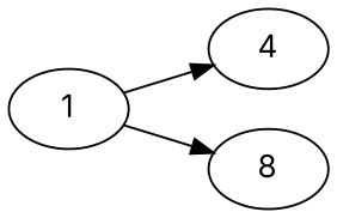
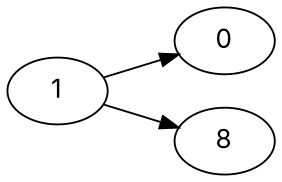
  digraph {
    fontname=Inter
    rankdir=LR
    node [fontname=Inter]
    edge [fontname=Inter]
    n1 [label=1]
-   n2 [label=4]
+   n2 [label=0]
    n3 [label=8]
    n1 -> n2
    n1 -> n3
  }
